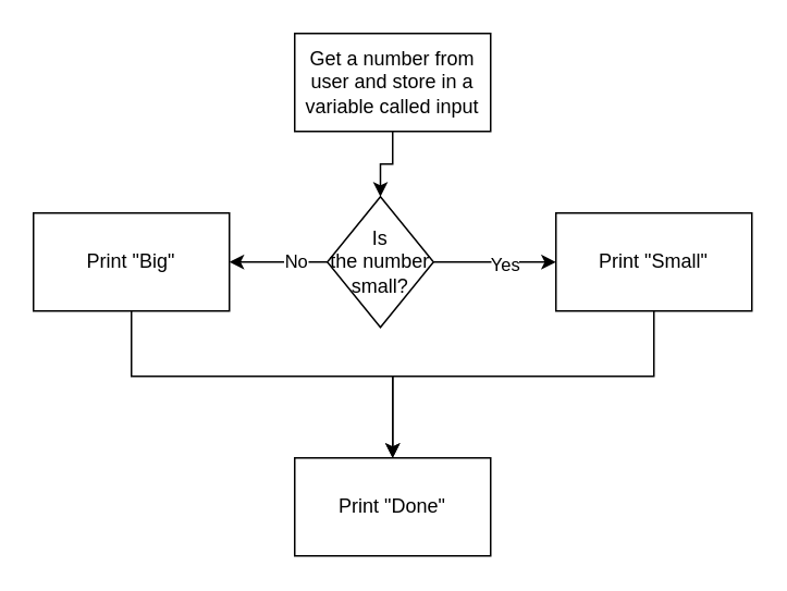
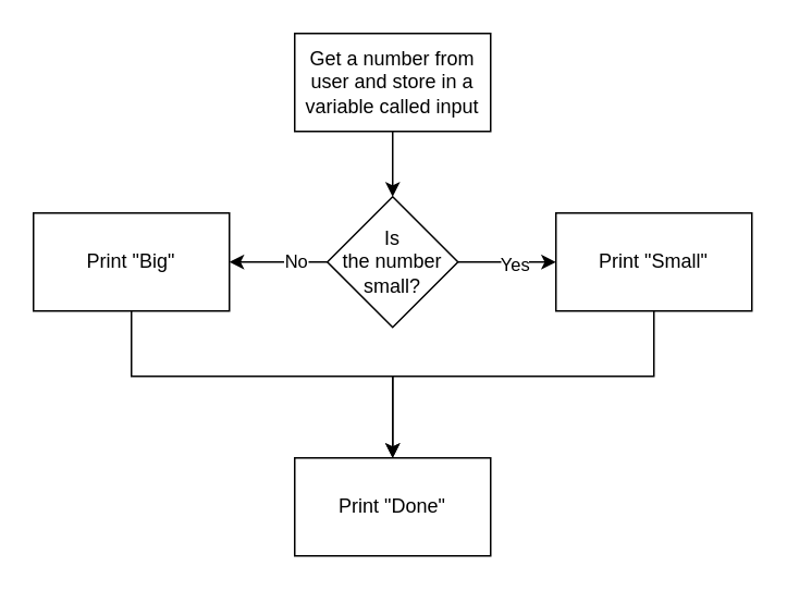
  <mxCell id="0" />
  <mxCell id="1" parent="0" />
  <mxCell id="2" value="" style="edgeStyle=orthogonalEdgeStyle;rounded=0;orthogonalLoop=1;jettySize=auto;html=1;" edge="1" parent="1" source="3" target="8"><mxGeometry relative="1" as="geometry" /></mxCell>
  <mxCell id="3" value="Get a number from user and store in a variable called input" style="whiteSpace=wrap;html=1;rounded=0;" vertex="1" parent="1"><mxGeometry x="180" y="20" width="120" height="60" as="geometry" /></mxCell>
  <mxCell id="4" value="" style="edgeStyle=orthogonalEdgeStyle;rounded=0;orthogonalLoop=1;jettySize=auto;html=1;" edge="1" parent="1" source="8" target="10"><mxGeometry relative="1" as="geometry" /></mxCell>
  <mxCell id="5" value="Yes" style="edgeLabel;html=1;align=center;verticalAlign=middle;resizable=0;points=[];" vertex="1" connectable="0" parent="4"><mxGeometry x="0.136" y="-1" relative="1" as="geometry"><mxPoint as="offset" /></mxGeometry></mxCell>
  <mxCell id="6" value="" style="edgeStyle=orthogonalEdgeStyle;rounded=0;orthogonalLoop=1;jettySize=auto;html=1;" edge="1" parent="1" source="8" target="12"><mxGeometry relative="1" as="geometry" /></mxCell>
  <mxCell id="7" value="No" style="edgeLabel;html=1;align=center;verticalAlign=middle;resizable=0;points=[];" vertex="1" connectable="0" parent="6"><mxGeometry x="-0.33" y="-1" relative="1" as="geometry"><mxPoint as="offset" /></mxGeometry></mxCell>
- <mxCell id="8" value="Is &lt;br&gt;the number small?" style="rhombus;whiteSpace=wrap;html=1;rounded=0;" vertex="1" parent="1"><mxGeometry x="200" y="120" width="65" height="80" as="geometry" /></mxCell>
+ <mxCell id="8" value="Is &lt;br&gt;the number small?" style="rhombus;whiteSpace=wrap;html=1;rounded=0;" vertex="1" parent="1"><mxGeometry x="200" y="120" width="80" height="80" as="geometry" /></mxCell>
  <mxCell id="9" style="edgeStyle=orthogonalEdgeStyle;rounded=0;orthogonalLoop=1;jettySize=auto;html=1;entryX=0.5;entryY=0;entryDx=0;entryDy=0;" edge="1" parent="1" source="10" target="13"><mxGeometry relative="1" as="geometry"><Array as="points"><mxPoint x="400" y="230" /><mxPoint x="240" y="230" /></Array></mxGeometry></mxCell>
  <mxCell id="10" value="Print &quot;Small&quot;" style="whiteSpace=wrap;html=1;rounded=0;" vertex="1" parent="1"><mxGeometry x="340" y="130" width="120" height="60" as="geometry" /></mxCell>
  <mxCell id="11" style="edgeStyle=orthogonalEdgeStyle;rounded=0;orthogonalLoop=1;jettySize=auto;html=1;entryX=0.5;entryY=0;entryDx=0;entryDy=0;" edge="1" parent="1" source="12" target="13"><mxGeometry relative="1" as="geometry"><Array as="points"><mxPoint x="80" y="230" /><mxPoint x="240" y="230" /></Array></mxGeometry></mxCell>
  <mxCell id="12" value="Print &quot;Big&quot;" style="whiteSpace=wrap;html=1;rounded=0;" vertex="1" parent="1"><mxGeometry x="20" y="130" width="120" height="60" as="geometry" /></mxCell>
  <mxCell id="13" value="Print &quot;Done&quot;" style="whiteSpace=wrap;html=1;rounded=0;" vertex="1" parent="1"><mxGeometry x="180" y="280" width="120" height="60" as="geometry" /></mxCell>
